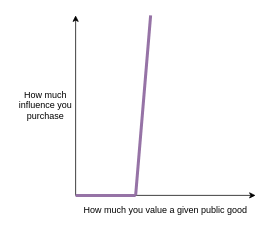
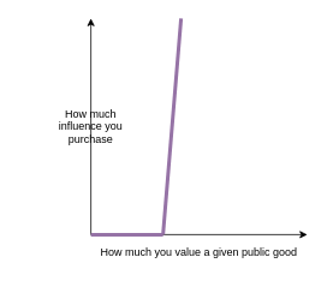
  <mxCell id="0" />
  <mxCell id="1" parent="0" />
  <mxCell id="2" value="" style="endArrow=classic;html=1;endFill=1;" parent="1" edge="1"><mxGeometry width="50" height="50" relative="1" as="geometry"><mxPoint x="100" y="260" as="sourcePoint" /><mxPoint x="100" y="20" as="targetPoint" /></mxGeometry></mxCell>
  <mxCell id="3" value="" style="endArrow=classic;html=1;endFill=1;" parent="1" edge="1"><mxGeometry width="50" height="50" relative="1" as="geometry"><mxPoint x="100" y="260" as="sourcePoint" /><mxPoint x="340" y="260" as="targetPoint" /></mxGeometry></mxCell>
  <mxCell id="4" value="How much you value a given public good" style="text;html=1;strokeColor=none;fillColor=none;align=center;verticalAlign=middle;whiteSpace=wrap;rounded=0;" parent="1" vertex="1"><mxGeometry x="100" y="270" width="240" height="20" as="geometry" /></mxCell>
- <mxCell id="5" value="How much influence you purchase" style="text;html=1;strokeColor=none;fillColor=none;align=center;verticalAlign=middle;whiteSpace=wrap;rounded=0;" parent="1" vertex="1"><mxGeometry x="20" y="130" width="80" height="20" as="geometry" /></mxCell>
+ <mxCell id="5" value="How much influence you purchase" style="text;html=1;strokeColor=none;fillColor=none;align=center;verticalAlign=middle;whiteSpace=wrap;rounded=0;" parent="1" vertex="1"><mxGeometry x="60" y="130" width="80" height="20" as="geometry" /></mxCell>
  <mxCell id="6" value="" style="endArrow=none;html=1;fillColor=#e1d5e7;strokeColor=#9673a6;strokeWidth=4;" parent="1" edge="1"><mxGeometry width="50" height="50" relative="1" as="geometry"><mxPoint x="100" y="260" as="sourcePoint" /><mxPoint x="180" y="260" as="targetPoint" /></mxGeometry></mxCell>
  <mxCell id="7" value="" style="endArrow=none;html=1;fillColor=#e1d5e7;strokeColor=#9673a6;strokeWidth=4;" parent="1" edge="1"><mxGeometry width="50" height="50" relative="1" as="geometry"><mxPoint x="180" y="260" as="sourcePoint" /><mxPoint x="200" y="20" as="targetPoint" /></mxGeometry></mxCell>
